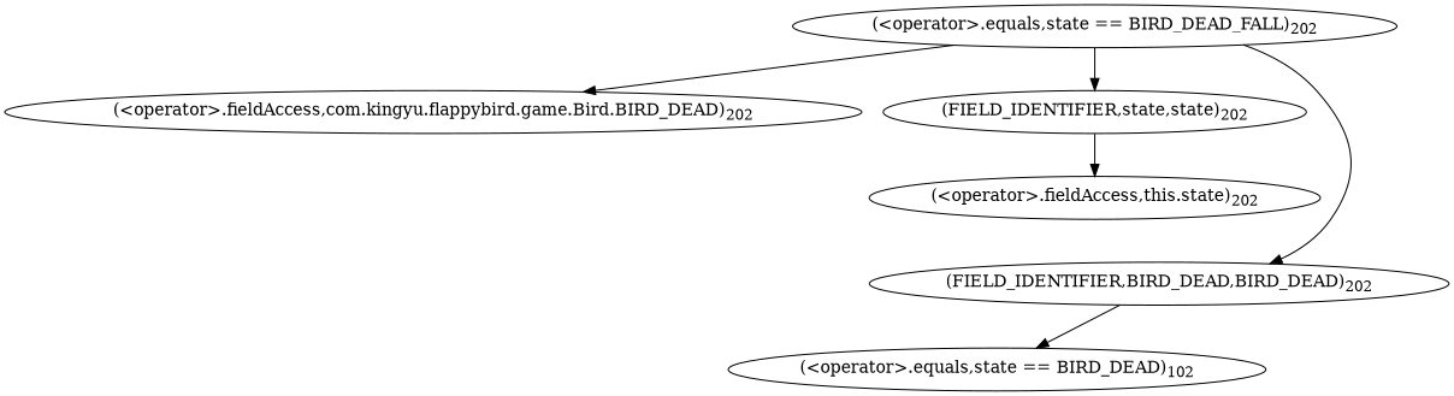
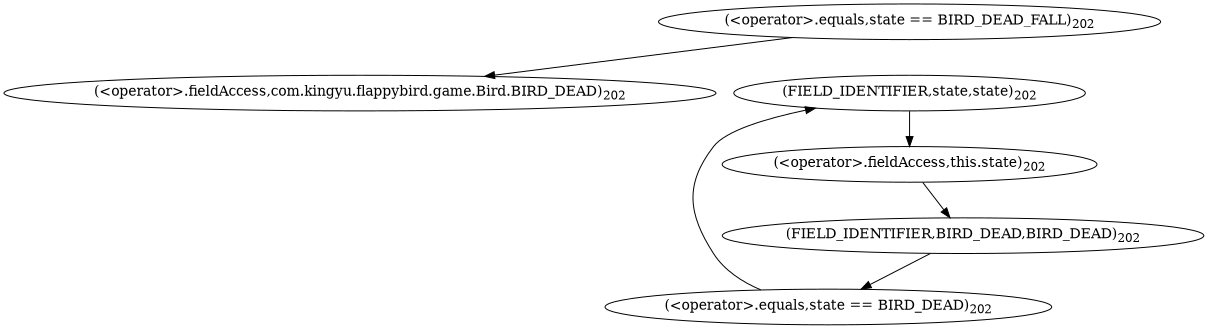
  digraph {
    n1 [label=<(&lt;operator&gt;.equals,state == BIRD_DEAD_FALL)<SUB>202</SUB>>]
    n2 [label=<(&lt;operator&gt;.fieldAccess,com.kingyu.flappybird.game.Bird.BIRD_DEAD)<SUB>202</SUB>>]
    n3 [label=<(FIELD_IDENTIFIER,state,state)<SUB>202</SUB>>]
    n4 [label=<(FIELD_IDENTIFIER,BIRD_DEAD,BIRD_DEAD)<SUB>202</SUB>>]
-   n5 [label=<(&lt;operator&gt;.equals,state == BIRD_DEAD)<SUB>102</SUB>>]
+   n5 [label=<(&lt;operator&gt;.equals,state == BIRD_DEAD)<SUB>202</SUB>>]
    n6 [label=<(&lt;operator&gt;.fieldAccess,this.state)<SUB>202</SUB>>]
    n1 -> n2
-   n1 -> n3
-   n1 -> n4
+   n5 -> n3
+   n6 -> n4
    n3 -> n6
    n4 -> n5
  }
